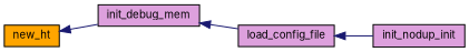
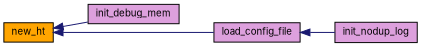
  digraph {
    fontname=Inter
    rankdir=LR
    node [color=black fillcolor=plum fontname=Inter fontsize=10 shape=record style=filled]
    edge [color=midnightblue dir=back fontname=Inter fontsize=10 labelfontname=Helvetica labelfontsize=10 style=solid]
    n1 [fillcolor=orange fontcolor=black height=0.2 label=new_ht width=0.4]
    n2 [height=0.2 label=init_debug_mem width=0.4]
    n3 [height=0.2 label=load_config_file width=0.4]
-   n4 [height=0.2 label=init_nodup_init width=0.4]
+   n4 [height=0.2 label=init_nodup_log width=0.4]
    n1 -> n2
-   n2 -> n3
+   n1 -> n3
    n3 -> n4
  }
